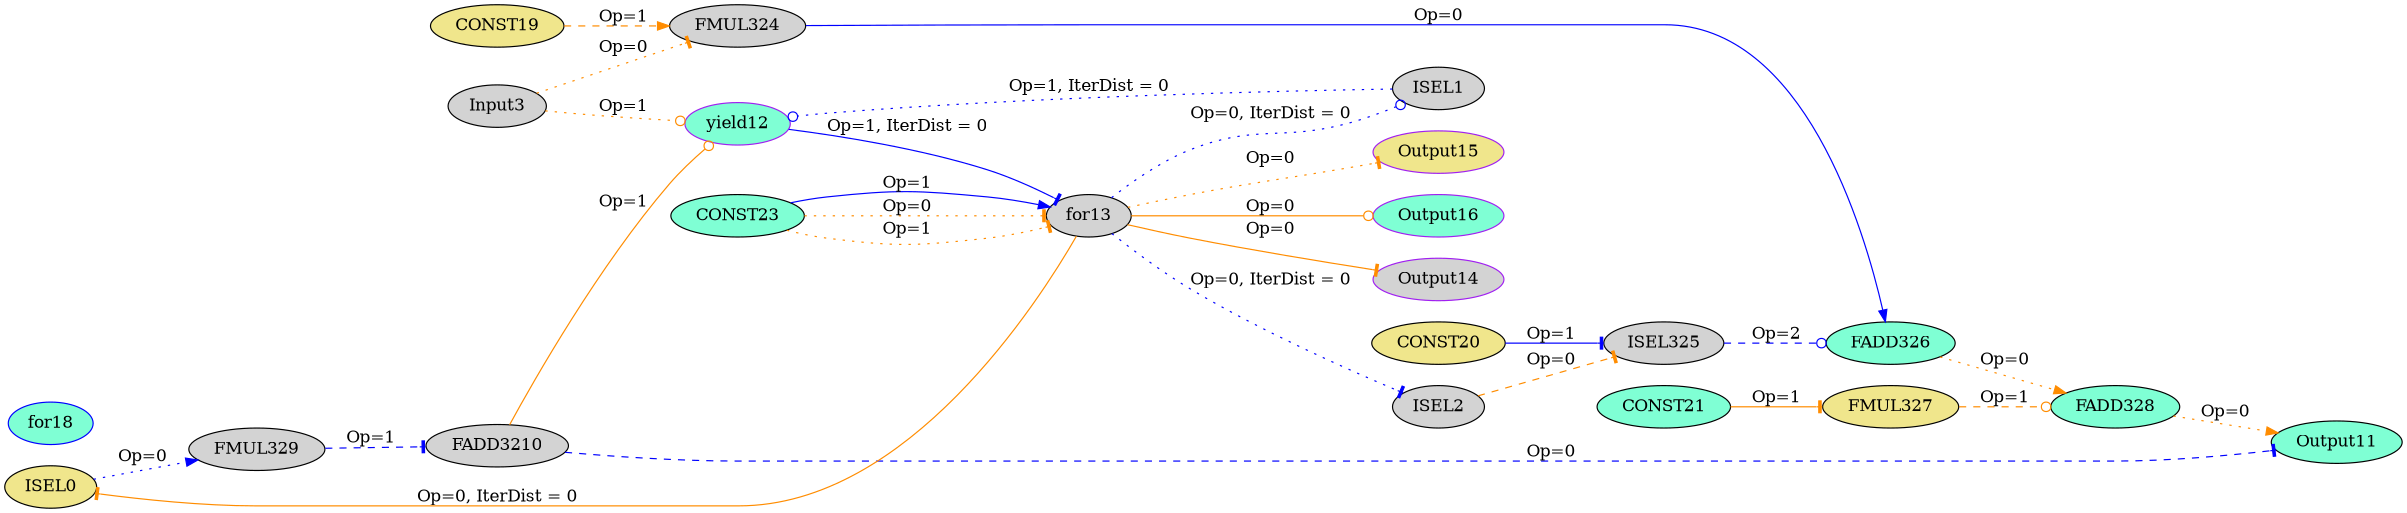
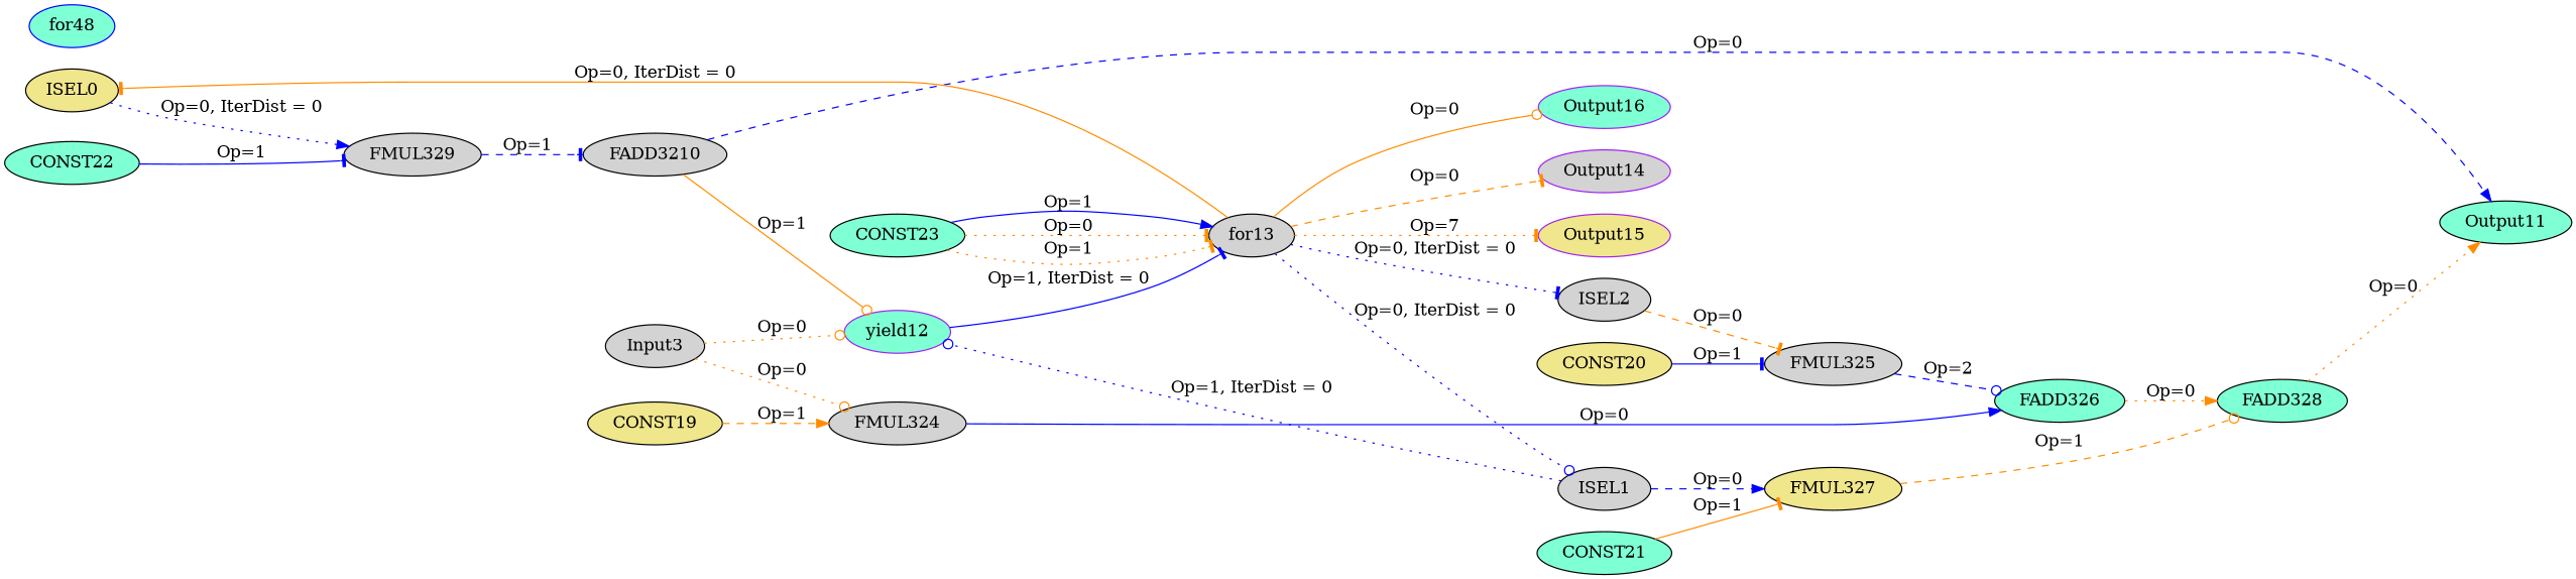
  digraph {
    fontname="DejaVu Serif"
    rankdir=LR
    node [color=black fillcolor=lightgrey fontname="DejaVu Serif" opcode=CONST style=filled]
    edge [arrowhead=tee color=darkorange fontname="DejaVu Serif" operand=0 style=dotted]
    ISEL0 [fillcolor=khaki opcode=ISEL]
    FMUL329 [opcode=FMUL32]
    FADD3210 [opcode=FADD32]
    ISEL1 [opcode=ISEL]
    FMUL327 [fillcolor=khaki opcode=FMUL32]
    yield12 [color=purple fillcolor=aquamarine opcode=yield]
    FADD328 [fillcolor=aquamarine opcode=FADD32]
    for13 [opcode=for]
    ISEL2 [opcode=ISEL]
-   FMUL325 [opcode=FMUL32 label=ISEL325]
+   FMUL325 [opcode=FMUL32]
    FADD326 [fillcolor=aquamarine opcode=FADD32]
    Input3 [offset="0,0" opcode=Input pattern="4,64,4,32" ref_name=kernel_deriche_0_0]
    FMUL324 [opcode=FMUL32]
    Output11 [fillcolor=aquamarine offset="0,0" opcode=Output pattern="4,64,4,32" ref_name=kernel_deriche_0_1]
    Output14 [color=purple offset="0,0" opcode=Output pattern="0,64,0,32" ref_name=kernel_deriche_0_3]
    Output15 [color=purple fillcolor=khaki offset="0,0" opcode=Output pattern="0,64,0,32" ref_name=kernel_deriche_0_4]
    Output16 [color=purple fillcolor=aquamarine offset="0,0" opcode=Output pattern="0,64,0,32" ref_name=kernel_deriche_0_2]
-   for18 [color=blue fillcolor=aquamarine opcode=for]
+   for18 [color=blue fillcolor=aquamarine opcode=for label=for48]
    CONST19 [fillcolor=khaki value="0xBE4135C4"]
    CONST20 [fillcolor=khaki value="0x3DE1B54C"]
    CONST21 [fillcolor=aquamarine value="0x3F5744FD"]
+   CONST22 [fillcolor=aquamarine value="0xBF1B4598"]
    CONST23 [fillcolor=aquamarine value="0x00000000"]
-   ISEL0 -> FMUL329 [arrowhead=normal color=blue label="Op=0"]
+   ISEL0 -> FMUL329 [arrowhead=normal color=blue label="Op=0, IterDist = 0"]
    FMUL329 -> FADD3210 [color=blue label="Op=1" operand=1 style=dashed]
    FADD3210 -> yield12 [arrowhead=odot label="Op=1" operand=1 style=solid]
-   FADD3210 -> Output11 [color=blue label="Op=0" style=dashed]
+   FADD3210 -> Output11 [arrowhead=normal color=blue label="Op=0" style=dashed]
+   ISEL1 -> FMUL327 [arrowhead=normal color=blue label="Op=0" style=dashed]
    ISEL1 -> yield12 [arrowhead=odot color=blue label="Op=1, IterDist = 0" operand=2]
    FMUL327 -> FADD328 [arrowhead=odot label="Op=1" operand=1 style=dashed]
    yield12 -> for13 [color=blue iterdist=0 label="Op=1, IterDist = 0" operand=1 style=solid]
    FADD328 -> Output11 [arrowhead=normal label="Op=0"]
    for13 -> ISEL0 [iterdist=0 label="Op=0, IterDist = 0" style=solid]
    for13 -> ISEL1 [arrowhead=odot color=blue iterdist=0 label="Op=0, IterDist = 0"]
    for13 -> ISEL2 [color=blue iterdist=0 label="Op=0, IterDist = 0"]
-   for13 -> Output14 [label="Op=0" style=solid]
-   for13 -> Output15 [label="Op=0"]
+   for13 -> Output14 [label="Op=0" style=dashed]
+   for13 -> Output15 [label="Op=7"]
    for13 -> Output16 [arrowhead=odot label="Op=0" style=solid]
    ISEL2 -> FMUL325 [label="Op=0" style=dashed]
    FMUL325 -> FADD326 [arrowhead=odot color=blue label="Op=2" operand=1 style=dashed]
    FADD326 -> FADD328 [arrowhead=normal label="Op=0"]
-   Input3 -> yield12 [arrowhead=odot label="Op=1"]
-   Input3 -> FMUL324 [label="Op=0"]
+   Input3 -> yield12 [arrowhead=odot label="Op=0"]
+   Input3 -> FMUL324 [arrowhead=odot label="Op=0"]
    FMUL324 -> FADD326 [arrowhead=normal color=blue label="Op=0" style=solid]
    CONST19 -> FMUL324 [arrowhead=normal label="Op=1" operand=1 style=dashed]
    CONST20 -> FMUL325 [color=blue label="Op=1" operand=1 style=solid]
    CONST21 -> FMUL327 [label="Op=1" operand=1 style=solid]
+   CONST22 -> FMUL329 [color=blue label="Op=1" operand=1 style=solid]
    CONST23 -> for13 [label="Op=0"]
    CONST23 -> for13 [label="Op=1" operand=1]
    CONST23 -> for13 [arrowhead=normal color=blue label="Op=1" operand=1 style=solid]
  }
